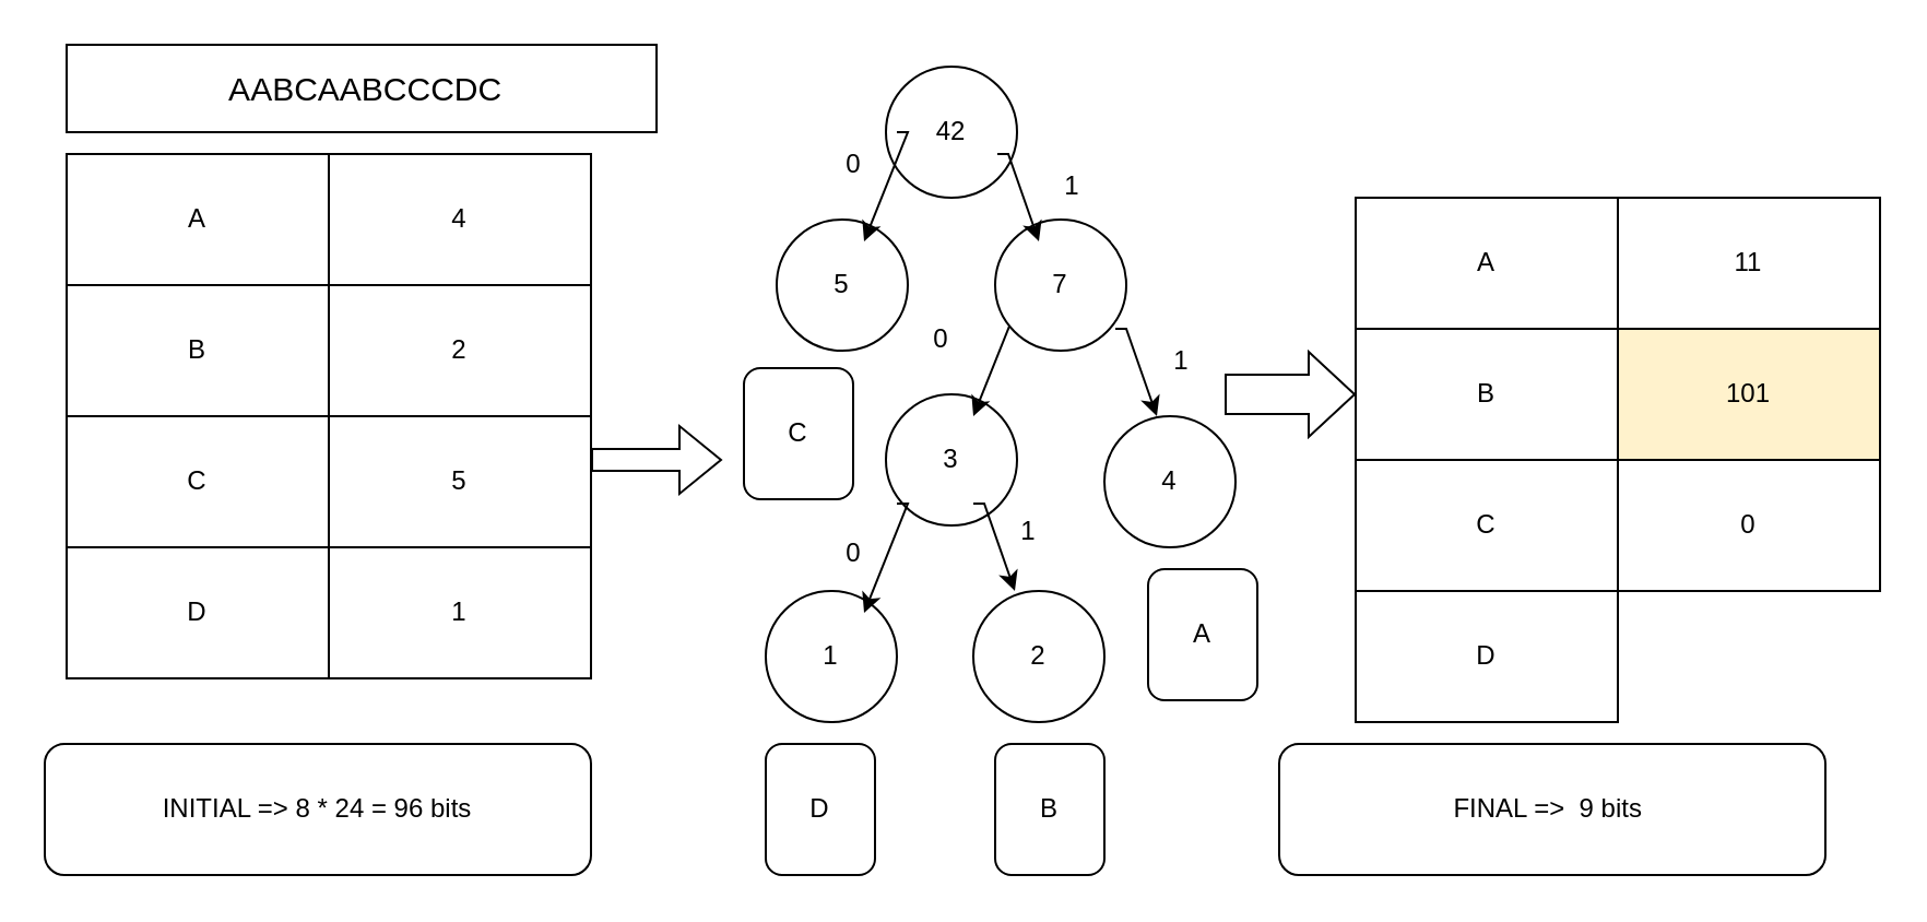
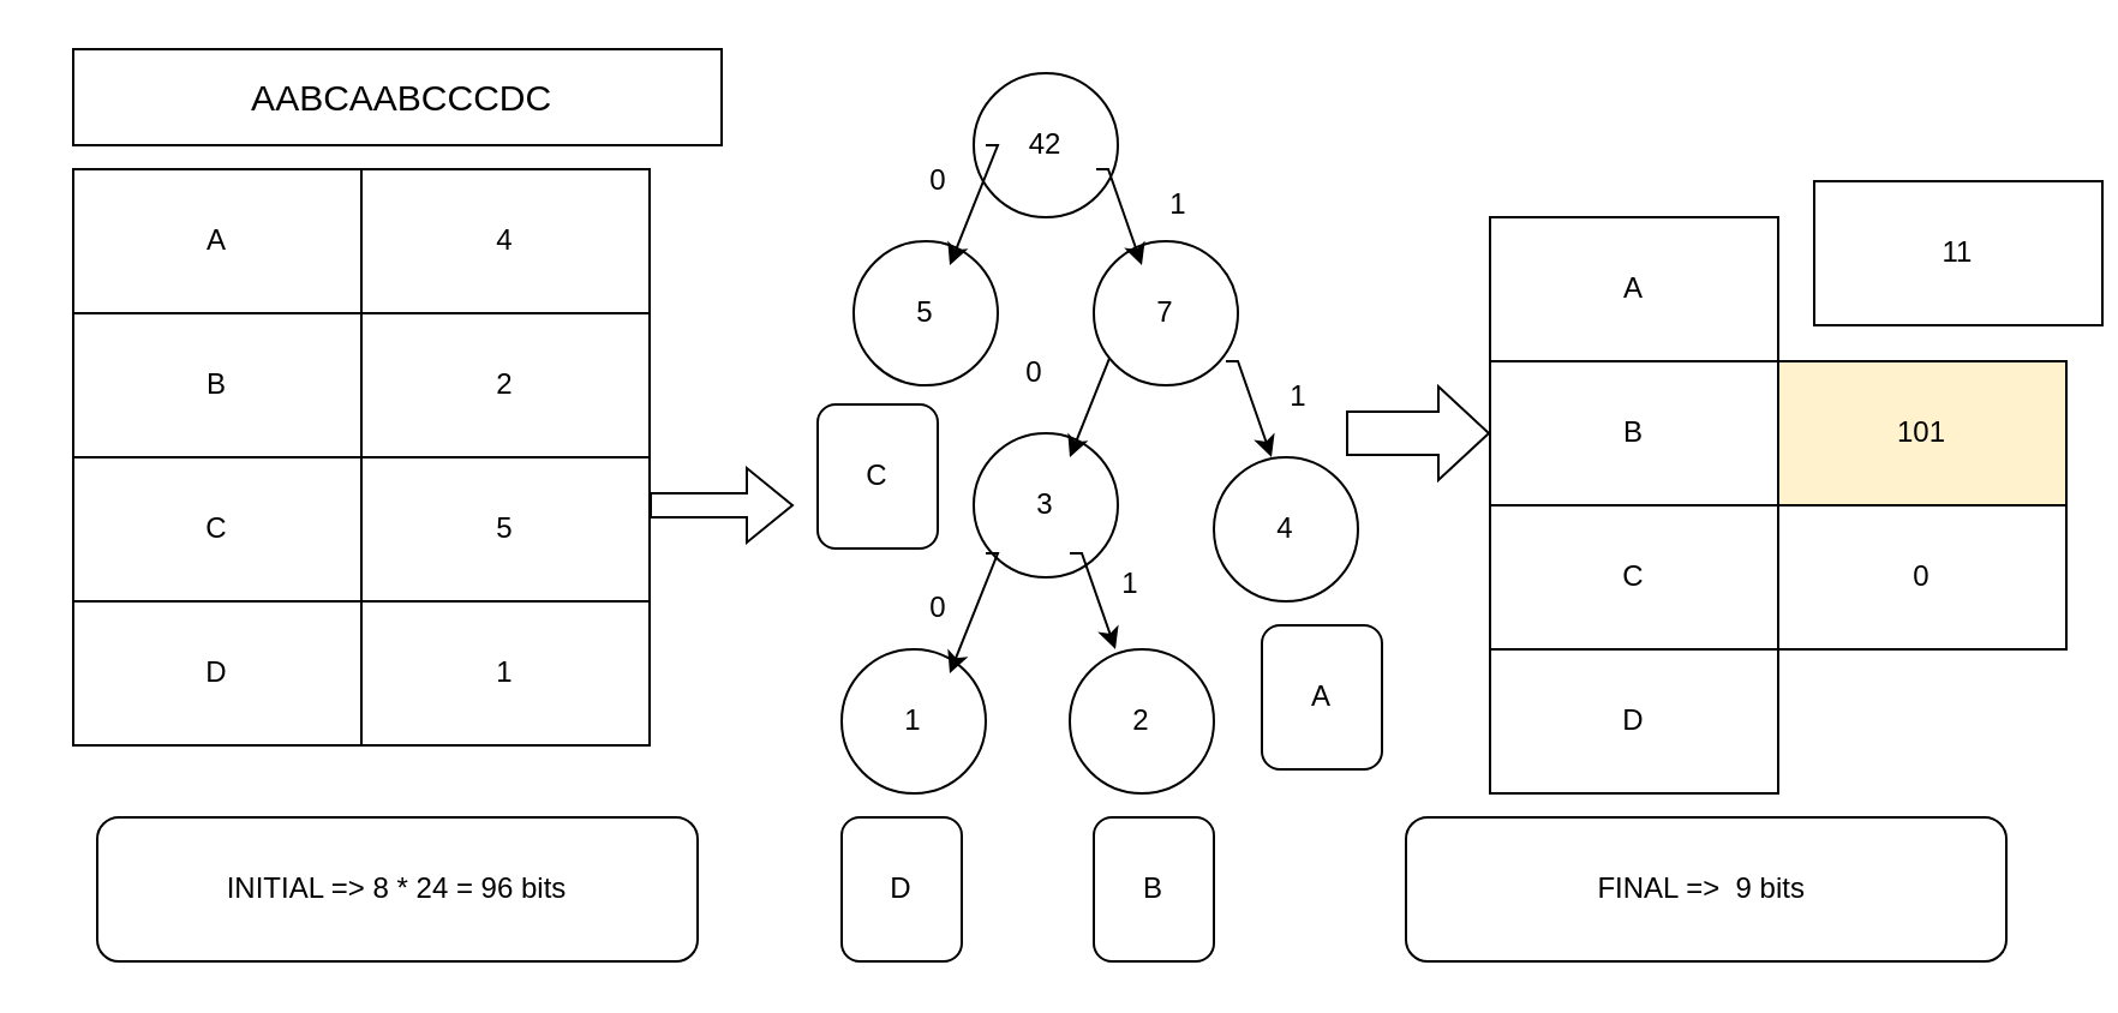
  <mxCell id="0" />
  <mxCell id="1" parent="0" />
  <mxCell id="2" value="&lt;span style=&quot;font-size: 15px;&quot;&gt;&amp;nbsp;AABCAABCCCDC&lt;/span&gt;" style="rounded=0;whiteSpace=wrap;html=1;" vertex="1" parent="1"><mxGeometry x="30" y="20" width="270" height="40" as="geometry" /></mxCell>
  <mxCell id="3" value="A" style="rounded=0;whiteSpace=wrap;html=1;" vertex="1" parent="1"><mxGeometry x="30" y="70" width="120" height="60" as="geometry" /></mxCell>
  <mxCell id="4" value="B" style="rounded=0;whiteSpace=wrap;html=1;" vertex="1" parent="1"><mxGeometry x="30" y="130" width="120" height="60" as="geometry" /></mxCell>
  <mxCell id="5" value="C" style="rounded=0;whiteSpace=wrap;html=1;" vertex="1" parent="1"><mxGeometry x="30" y="190" width="120" height="60" as="geometry" /></mxCell>
  <mxCell id="6" value="D" style="rounded=0;whiteSpace=wrap;html=1;" vertex="1" parent="1"><mxGeometry x="30" y="250" width="120" height="60" as="geometry" /></mxCell>
  <mxCell id="7" value="4" style="rounded=0;whiteSpace=wrap;html=1;" vertex="1" parent="1"><mxGeometry x="150" y="70" width="120" height="60" as="geometry" /></mxCell>
  <mxCell id="8" value="2" style="rounded=0;whiteSpace=wrap;html=1;" vertex="1" parent="1"><mxGeometry x="150" y="130" width="120" height="60" as="geometry" /></mxCell>
  <mxCell id="9" value="5" style="rounded=0;whiteSpace=wrap;html=1;" vertex="1" parent="1"><mxGeometry x="150" y="190" width="120" height="60" as="geometry" /></mxCell>
  <mxCell id="10" value="1" style="rounded=0;whiteSpace=wrap;html=1;" vertex="1" parent="1"><mxGeometry x="150" y="250" width="120" height="60" as="geometry" /></mxCell>
  <mxCell id="11" value="1" style="ellipse;whiteSpace=wrap;html=1;aspect=fixed;" vertex="1" parent="1"><mxGeometry x="350" y="270" width="60" height="60" as="geometry" /></mxCell>
  <mxCell id="12" value="2" style="ellipse;whiteSpace=wrap;html=1;aspect=fixed;" vertex="1" parent="1"><mxGeometry x="445" y="270" width="60" height="60" as="geometry" /></mxCell>
  <mxCell id="13" value="3" style="ellipse;whiteSpace=wrap;html=1;aspect=fixed;" vertex="1" parent="1"><mxGeometry x="405" y="180" width="60" height="60" as="geometry" /></mxCell>
  <mxCell id="14" value="4" style="ellipse;whiteSpace=wrap;html=1;" vertex="1" parent="1"><mxGeometry x="505" y="190" width="60" height="60" as="geometry" /></mxCell>
  <mxCell id="15" value="5" style="ellipse;whiteSpace=wrap;html=1;aspect=fixed;" vertex="1" parent="1"><mxGeometry x="355" y="100" width="60" height="60" as="geometry" /></mxCell>
  <mxCell id="16" value="" style="endArrow=classic;html=1;rounded=0;" edge="1" parent="1"><mxGeometry width="50" height="50" relative="1" as="geometry"><mxPoint x="460" y="140" as="sourcePoint" /><mxPoint x="445" y="190" as="targetPoint" /><Array as="points"><mxPoint x="465" y="140" /></Array></mxGeometry></mxCell>
  <mxCell id="17" value="" style="endArrow=classic;html=1;rounded=0;" edge="1" parent="1"><mxGeometry width="50" height="50" relative="1" as="geometry"><mxPoint x="410" y="230" as="sourcePoint" /><mxPoint x="395" y="280" as="targetPoint" /><Array as="points"><mxPoint x="415" y="230" /></Array></mxGeometry></mxCell>
  <mxCell id="18" value="" style="endArrow=classic;html=1;rounded=0;entryX=0.4;entryY=0;entryDx=0;entryDy=0;entryPerimeter=0;" edge="1" parent="1" target="14"><mxGeometry width="50" height="50" relative="1" as="geometry"><mxPoint x="510" y="150" as="sourcePoint" /><mxPoint x="495" y="200" as="targetPoint" /><Array as="points"><mxPoint x="515" y="150" /></Array></mxGeometry></mxCell>
  <mxCell id="19" value="" style="endArrow=classic;html=1;rounded=0;entryX=0.4;entryY=0;entryDx=0;entryDy=0;entryPerimeter=0;" edge="1" parent="1"><mxGeometry width="50" height="50" relative="1" as="geometry"><mxPoint x="445" y="230" as="sourcePoint" /><mxPoint x="464" y="270" as="targetPoint" /><Array as="points"><mxPoint x="450" y="230" /></Array></mxGeometry></mxCell>
  <mxCell id="20" value="" style="shape=flexArrow;endArrow=classic;html=1;rounded=0;" edge="1" parent="1"><mxGeometry width="50" height="50" relative="1" as="geometry"><mxPoint x="270" y="210" as="sourcePoint" /><mxPoint x="330" y="210" as="targetPoint" /></mxGeometry></mxCell>
  <mxCell id="21" value="0" style="text;html=1;align=center;verticalAlign=middle;resizable=0;points=[];autosize=1;strokeColor=none;fillColor=none;" vertex="1" parent="1"><mxGeometry x="415" y="140" width="30" height="30" as="geometry" /></mxCell>
  <mxCell id="22" value="0" style="text;html=1;align=center;verticalAlign=middle;resizable=0;points=[];autosize=1;strokeColor=none;fillColor=none;" vertex="1" parent="1"><mxGeometry x="375" y="238" width="30" height="30" as="geometry" /></mxCell>
  <mxCell id="23" value="1" style="text;html=1;align=center;verticalAlign=middle;resizable=0;points=[];autosize=1;strokeColor=none;fillColor=none;" vertex="1" parent="1"><mxGeometry x="525" y="150" width="30" height="30" as="geometry" /></mxCell>
  <mxCell id="24" value="1" style="text;html=1;align=center;verticalAlign=middle;resizable=0;points=[];autosize=1;strokeColor=none;fillColor=none;" vertex="1" parent="1"><mxGeometry x="455" y="228" width="30" height="30" as="geometry" /></mxCell>
  <mxCell id="25" value="A" style="rounded=0;whiteSpace=wrap;html=1;" vertex="1" parent="1"><mxGeometry x="620" y="90" width="120" height="60" as="geometry" /></mxCell>
  <mxCell id="26" value="B" style="rounded=0;whiteSpace=wrap;html=1;" vertex="1" parent="1"><mxGeometry x="620" y="150" width="120" height="60" as="geometry" /></mxCell>
  <mxCell id="27" value="C" style="rounded=0;whiteSpace=wrap;html=1;" vertex="1" parent="1"><mxGeometry x="620" y="210" width="120" height="60" as="geometry" /></mxCell>
  <mxCell id="28" value="D" style="rounded=0;whiteSpace=wrap;html=1;" vertex="1" parent="1"><mxGeometry x="620" y="270" width="120" height="60" as="geometry" /></mxCell>
- <mxCell id="29" value="11" style="rounded=0;whiteSpace=wrap;html=1;" vertex="1" parent="1"><mxGeometry x="740" y="90" width="120" height="60" as="geometry" /></mxCell>
+ <mxCell id="29" value="11" style="rounded=0;whiteSpace=wrap;html=1;" vertex="1" parent="1"><mxGeometry x="755" y="75" width="120" height="60" as="geometry" /></mxCell>
  <mxCell id="30" value="101" style="rounded=0;whiteSpace=wrap;html=1;fillColor=#fff2cc;" vertex="1" parent="1"><mxGeometry x="740" y="150" width="120" height="60" as="geometry" /></mxCell>
  <mxCell id="31" value="0" style="rounded=0;whiteSpace=wrap;html=1;" vertex="1" parent="1"><mxGeometry x="740" y="210" width="120" height="60" as="geometry" /></mxCell>
  <mxCell id="32" value="" style="shape=flexArrow;endArrow=classic;html=1;rounded=0;width=18;endSize=6.67;" edge="1" parent="1"><mxGeometry width="50" height="50" relative="1" as="geometry"><mxPoint x="560" y="180" as="sourcePoint" /><mxPoint x="620" y="180" as="targetPoint" /></mxGeometry></mxCell>
  <mxCell id="33" value="D" style="rounded=1;whiteSpace=wrap;html=1;" vertex="1" parent="1"><mxGeometry x="350" y="340" width="50" height="60" as="geometry" /></mxCell>
  <mxCell id="34" value="B" style="rounded=1;whiteSpace=wrap;html=1;" vertex="1" parent="1"><mxGeometry x="455" y="340" width="50" height="60" as="geometry" /></mxCell>
  <mxCell id="35" value="A" style="rounded=1;whiteSpace=wrap;html=1;" vertex="1" parent="1"><mxGeometry x="525" y="260" width="50" height="60" as="geometry" /></mxCell>
  <mxCell id="36" value="7" style="ellipse;whiteSpace=wrap;html=1;" vertex="1" parent="1"><mxGeometry x="455" y="100" width="60" height="60" as="geometry" /></mxCell>
  <mxCell id="37" value="42" style="ellipse;whiteSpace=wrap;html=1;" vertex="1" parent="1"><mxGeometry x="405" y="30" width="60" height="60" as="geometry" /></mxCell>
  <mxCell id="38" value="" style="endArrow=classic;html=1;rounded=0;" edge="1" parent="1"><mxGeometry width="50" height="50" relative="1" as="geometry"><mxPoint x="410" y="60" as="sourcePoint" /><mxPoint x="395" y="110" as="targetPoint" /><Array as="points"><mxPoint x="415" y="60" /></Array></mxGeometry></mxCell>
  <mxCell id="39" value="" style="endArrow=classic;html=1;rounded=0;entryX=0.4;entryY=0;entryDx=0;entryDy=0;entryPerimeter=0;" edge="1" parent="1"><mxGeometry width="50" height="50" relative="1" as="geometry"><mxPoint x="456" y="70" as="sourcePoint" /><mxPoint x="475" y="110" as="targetPoint" /><Array as="points"><mxPoint x="461" y="70" /></Array></mxGeometry></mxCell>
  <mxCell id="40" value="0" style="text;html=1;align=center;verticalAlign=middle;resizable=0;points=[];autosize=1;strokeColor=none;fillColor=none;" vertex="1" parent="1"><mxGeometry x="375" y="60" width="30" height="30" as="geometry" /></mxCell>
  <mxCell id="41" value="1" style="text;html=1;align=center;verticalAlign=middle;resizable=0;points=[];autosize=1;strokeColor=none;fillColor=none;" vertex="1" parent="1"><mxGeometry x="475" y="70" width="30" height="30" as="geometry" /></mxCell>
  <mxCell id="42" value="C" style="rounded=1;whiteSpace=wrap;html=1;" vertex="1" parent="1"><mxGeometry x="340" y="168" width="50" height="60" as="geometry" /></mxCell>
- <mxCell id="43" value="INITIAL =&amp;gt; 8 * 24 = 96 bits" style="rounded=1;whiteSpace=wrap;html=1;" vertex="1" parent="1"><mxGeometry y="340" width="250" height="60" as="geometry" x="20" /></mxCell>
+ <mxCell id="43" value="INITIAL =&amp;gt; 8 * 24 = 96 bits" style="rounded=1;whiteSpace=wrap;html=1;" vertex="1" parent="1"><mxGeometry x="40" y="340" width="250" height="60" as="geometry" /></mxCell>
  <mxCell id="44" value="FINAL =&amp;gt;&amp;nbsp; 9 bits&amp;nbsp;" style="rounded=1;whiteSpace=wrap;html=1;" vertex="1" parent="1"><mxGeometry x="585" y="340" width="250" height="60" as="geometry" /></mxCell>
